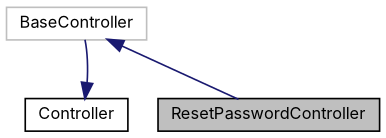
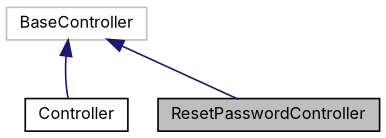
  digraph {
    fontname=Inter
    node [color=black fillcolor=white fontname=Inter fontsize=10 shape=record style=filled]
    edge [color=midnightblue dir=back fontname=Inter fontsize=10 labelfontname=Helvetica labelfontsize=10 style=solid]
    n1 [fillcolor=grey75 fontcolor=black height=0.2 label=ResetPasswordController width=0.4]
    n2 [height=0.2 label=Controller width=0.4]
    n3 [color=grey75 height=0.2 label=BaseController width=0.4]
    n3 -> n1
-   n2 -> n3
+   n3 -> n2
  }
